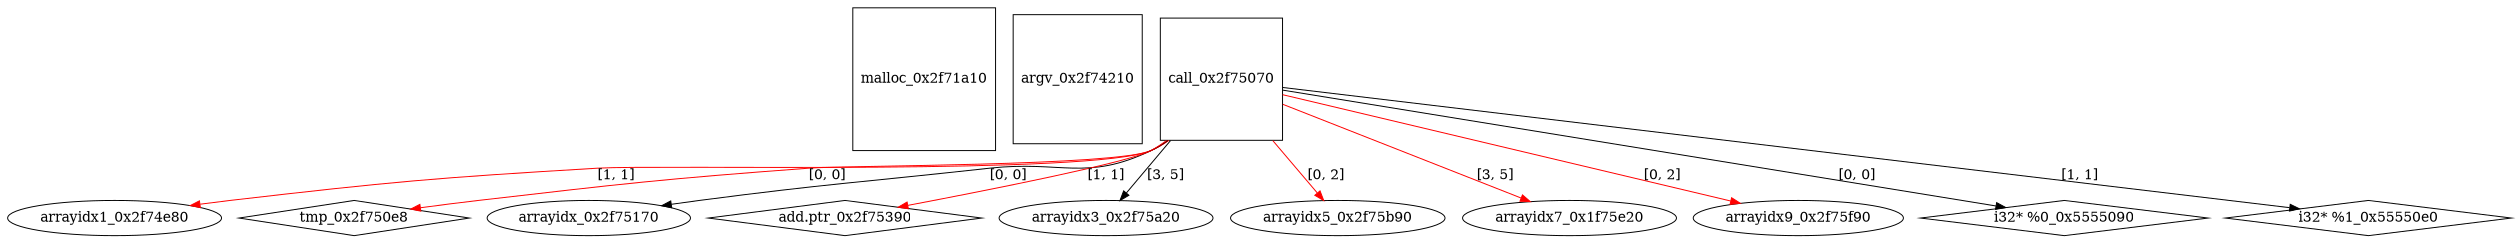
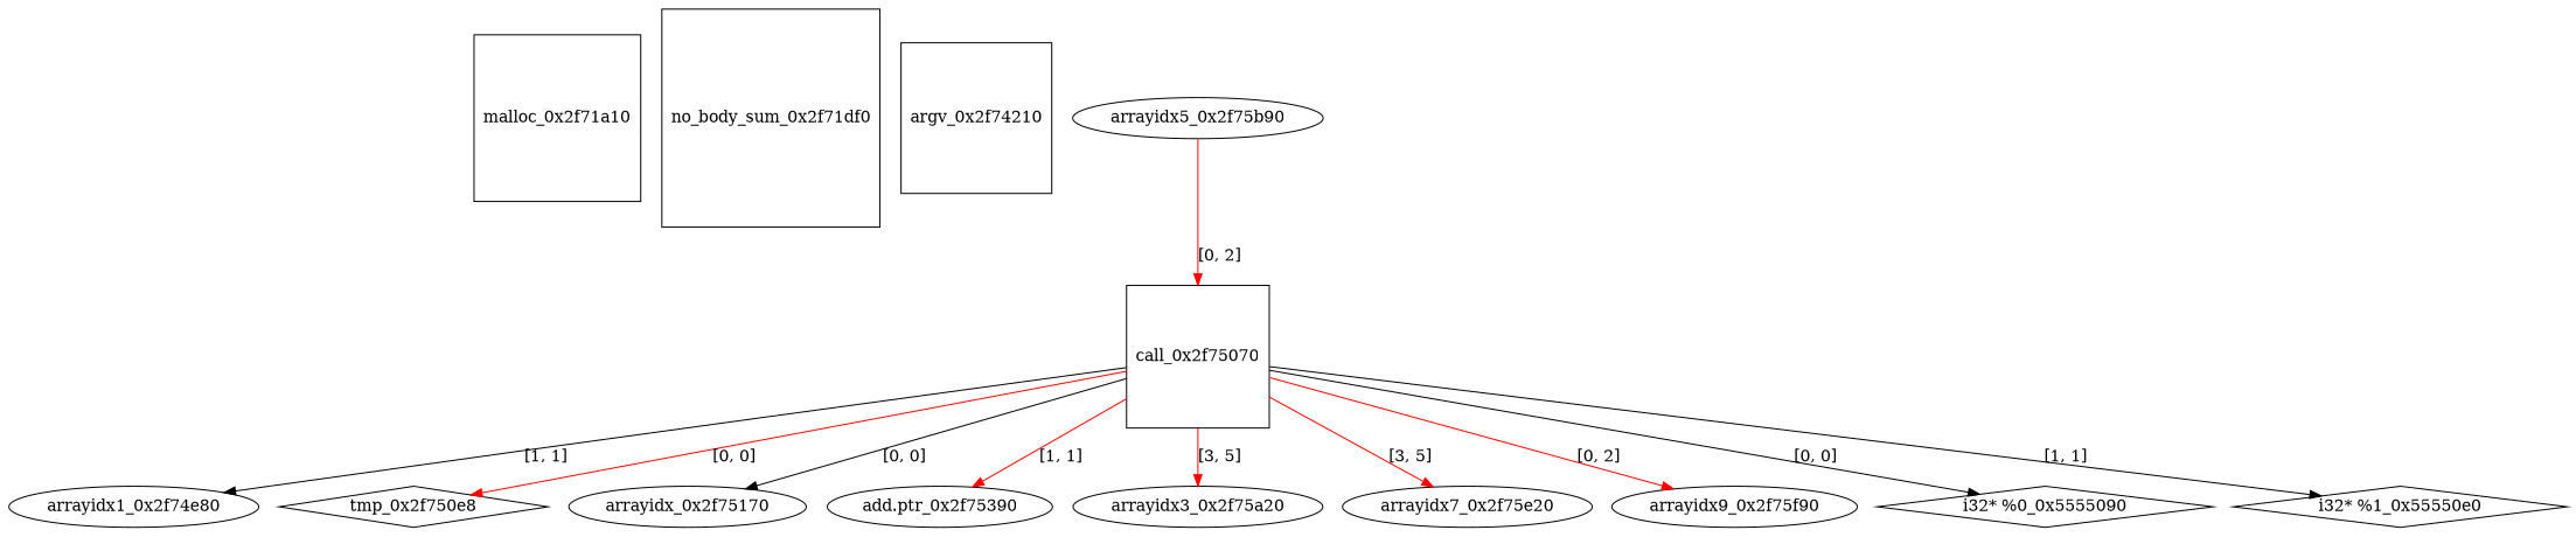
  digraph {
    node [shape=ellipse]
    edge [color=red]
    malloc_0x2f71a10 [shape=square]
+   no_body_sum_0x2f71df0 [shape=square]
    argv_0x2f74210 [shape=square]
    call_0x2f75070 [shape=square]
    arrayidx1_0x2f74e80
    tmp_0x2f750e8 [shape=diamond]
    arrayidx_0x2f75170
-   "add.ptr_0x2f75390" [shape=diamond]
+   "add.ptr_0x2f75390"
    arrayidx3_0x2f75a20
    arrayidx5_0x2f75b90
-   arrayidx7_0x2f75e20 [label=arrayidx7_0x1f75e20]
+   arrayidx7_0x2f75e20
    arrayidx9_0x2f75f90
    "i32* %0_0x5555090" [shape=diamond]
    "i32* %1_0x55550e0" [shape=diamond]
-   call_0x2f75070 -> arrayidx1_0x2f74e80 [label="[1, 1]"]
+   call_0x2f75070 -> arrayidx1_0x2f74e80 [color=black label="[1, 1]"]
    call_0x2f75070 -> tmp_0x2f750e8 [label="[0, 0]"]
    call_0x2f75070 -> arrayidx_0x2f75170 [color=black label="[0, 0]"]
    call_0x2f75070 -> "add.ptr_0x2f75390" [label="[1, 1]"]
-   call_0x2f75070 -> arrayidx3_0x2f75a20 [color=black label="[3, 5]"]
-   call_0x2f75070 -> arrayidx5_0x2f75b90 [label="[0, 2]"]
+   call_0x2f75070 -> arrayidx3_0x2f75a20 [label="[3, 5]"]
+   arrayidx5_0x2f75b90 -> call_0x2f75070 [label="[0, 2]"]
    call_0x2f75070 -> arrayidx7_0x2f75e20 [label="[3, 5]"]
    call_0x2f75070 -> arrayidx9_0x2f75f90 [label="[0, 2]"]
    call_0x2f75070 -> "i32* %0_0x5555090" [label="[0, 0]" color=""]
    call_0x2f75070 -> "i32* %1_0x55550e0" [label="[1, 1]" color=""]
  }
